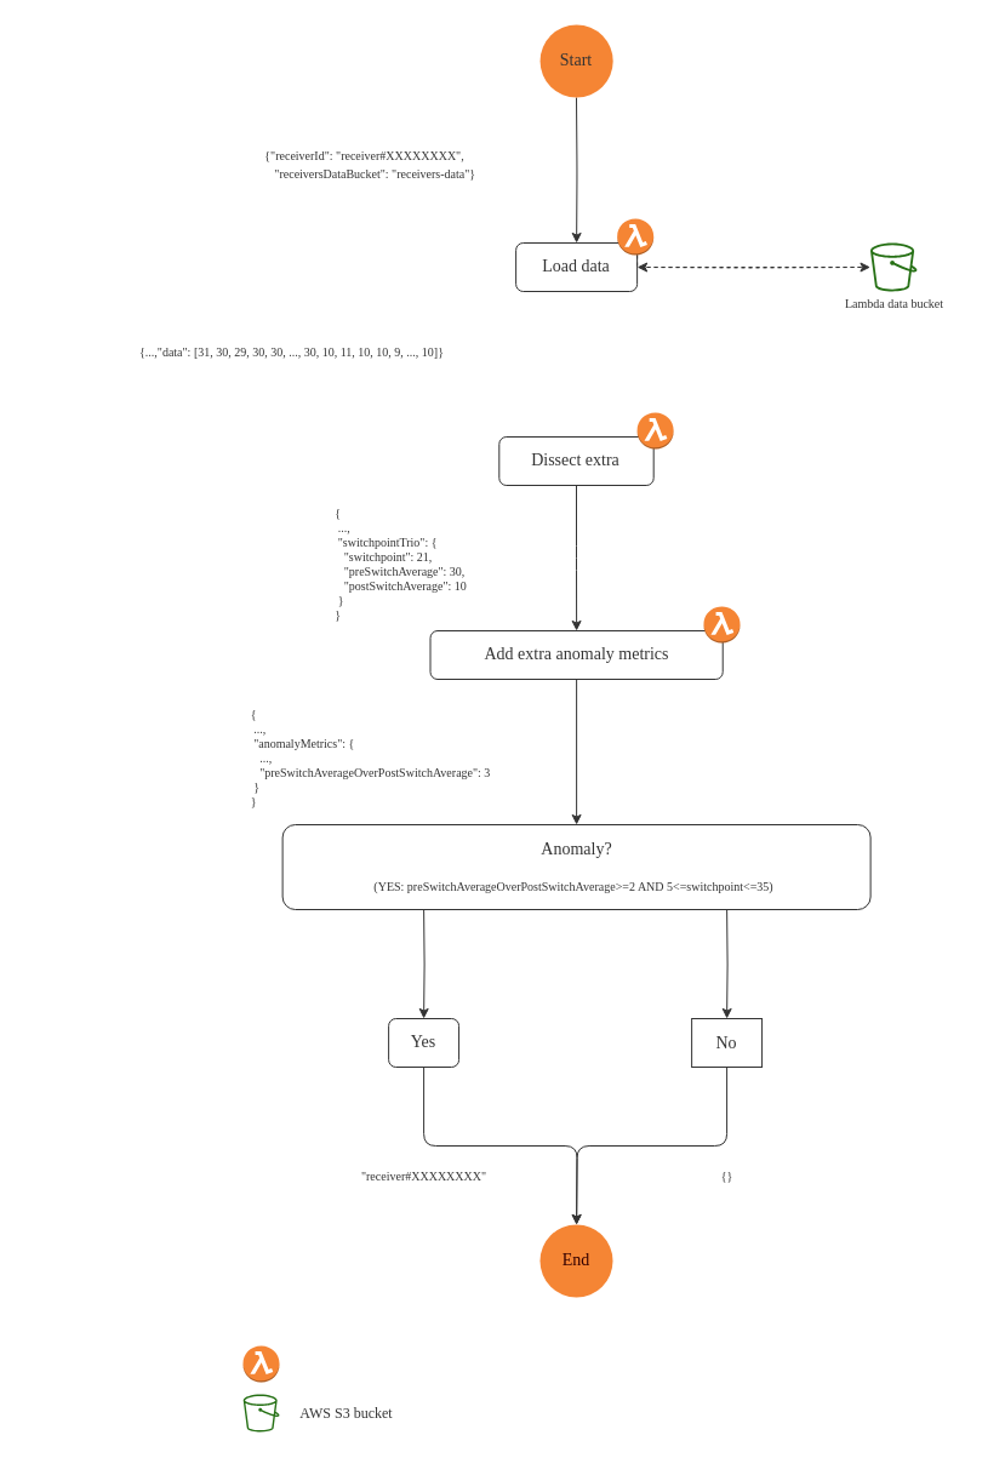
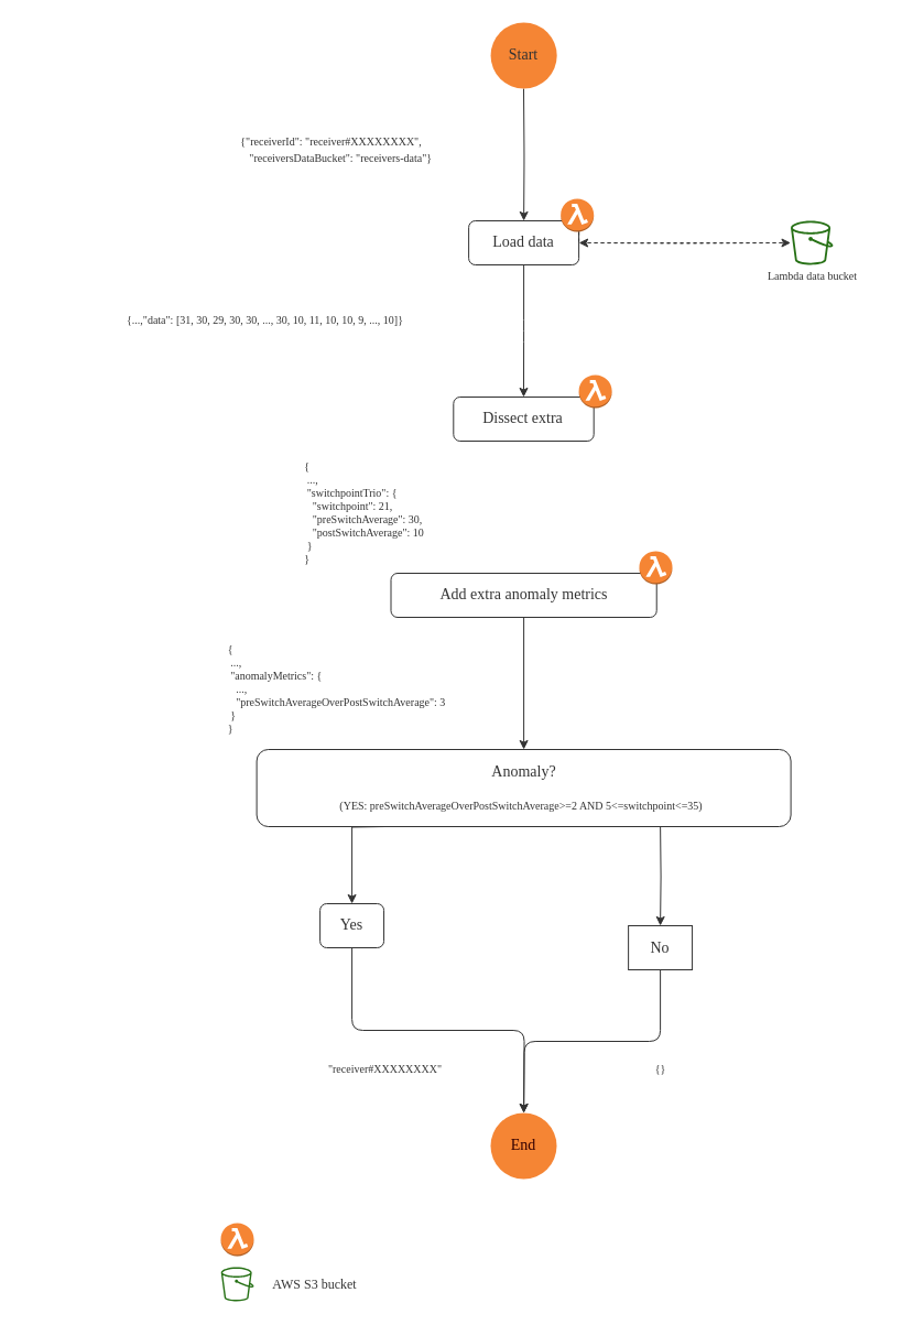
  <mxCell id="0" />
  <mxCell id="1" parent="0" />
- <mxCell id="2" style="edgeStyle=orthogonalEdgeStyle;rounded=1;orthogonalLoop=1;jettySize=auto;html=1;entryX=0.5;entryY=0;entryDx=0;entryDy=0;fontFamily=Ubuntu Mono;fontSource=https%3A%2F%2Ffonts.googleapis.com%2Fcss%3Ffamily%3DUbuntu%2BMono;strokeColor=#333333;" parent="1" source="3" target="13" edge="1"><mxGeometry relative="1" as="geometry" /></mxCell>
  <mxCell id="3" value="&lt;font data-font-src=&quot;https://fonts.googleapis.com/css?family=Fira+Code&quot; style=&quot;font-size: 14px&quot; face=&quot;Lucida Console&quot; color=&quot;#333333&quot;&gt;Dissect extra&lt;/font&gt;" style="rounded=1;whiteSpace=wrap;html=1;strokeWidth=1;fillColor=none;strokeColor=#333333;" parent="1" vertex="1"><mxGeometry x="411.31" y="360" width="127.38" height="40" as="geometry" /></mxCell>
  <mxCell id="4" value="" style="outlineConnect=0;dashed=0;verticalLabelPosition=bottom;verticalAlign=top;align=center;html=1;shape=mxgraph.aws3.lambda_function;fillColor=#F58534;gradientColor=none;strokeColor=#f0f0f0;strokeWidth=1;" parent="1" vertex="1"><mxGeometry x="525.12" y="340" width="30" height="30" as="geometry" /></mxCell>
  <mxCell id="5" value="&lt;div style=&quot;text-align: left ; font-size: 10px&quot;&gt;&lt;font face=&quot;Lucida Console&quot;&gt;&lt;font data-font-src=&quot;https://fonts.googleapis.com/css?family=Ubuntu+Mono&quot; color=&quot;#333333&quot;&gt;&amp;nbsp; &amp;nbsp; {&lt;/font&gt;&lt;/font&gt;&lt;/div&gt;&lt;div style=&quot;text-align: left ; font-size: 10px&quot;&gt;&lt;font face=&quot;Lucida Console&quot; color=&quot;#333333&quot;&gt;&amp;nbsp; &amp;nbsp; &amp;nbsp;...,&lt;/font&gt;&lt;/div&gt;&lt;div style=&quot;text-align: left ; font-size: 10px&quot;&gt;&lt;font data-font-src=&quot;https://fonts.googleapis.com/css?family=Ubuntu+Mono&quot; face=&quot;Lucida Console&quot; color=&quot;#333333&quot;&gt;&amp;nbsp; &amp;nbsp; &amp;nbsp;&quot;switchpointTrio&quot;: {&lt;/font&gt;&lt;/div&gt;&lt;div style=&quot;text-align: left ; font-size: 10px&quot;&gt;&lt;font face=&quot;Lucida Console&quot; color=&quot;#333333&quot;&gt;&lt;font data-font-src=&quot;https://fonts.googleapis.com/css?family=Ubuntu+Mono&quot;&gt;&amp;nbsp; &amp;nbsp; &amp;nbsp; &amp;nbsp;&quot;switchpoint&quot;: 21,&lt;/font&gt;&lt;br&gt;&lt;/font&gt;&lt;/div&gt;&lt;div style=&quot;text-align: left ; font-size: 10px&quot;&gt;&lt;font style=&quot;font-size: 10px&quot; data-font-src=&quot;https://fonts.googleapis.com/css?family=Roboto+Mono&quot; face=&quot;Lucida Console&quot; color=&quot;#333333&quot;&gt;&lt;font data-font-src=&quot;https://fonts.googleapis.com/css?family=Ubuntu+Mono&quot; style=&quot;font-size: 10px&quot;&gt;&amp;nbsp; &amp;nbsp; &amp;nbsp; &amp;nbsp;&lt;/font&gt;&lt;font data-font-src=&quot;https://fonts.googleapis.com/css?family=Ubuntu+Mono&quot; style=&quot;font-size: 10px&quot;&gt;&quot;preSwitchAverage&quot;: 30,&lt;/font&gt;&lt;/font&gt;&lt;/div&gt;&lt;div style=&quot;text-align: left ; font-size: 10px&quot;&gt;&lt;font style=&quot;font-size: 10px&quot; data-font-src=&quot;https://fonts.googleapis.com/css?family=Roboto+Mono&quot; face=&quot;Lucida Console&quot; color=&quot;#333333&quot;&gt;&lt;font data-font-src=&quot;https://fonts.googleapis.com/css?family=Ubuntu+Mono&quot; style=&quot;font-size: 10px&quot;&gt;&amp;nbsp; &amp;nbsp; &amp;nbsp; &amp;nbsp;&lt;/font&gt;&lt;font data-font-src=&quot;https://fonts.googleapis.com/css?family=Ubuntu+Mono&quot; style=&quot;font-size: 10px&quot;&gt;&quot;postSwitchAverage&quot;: 10&lt;/font&gt;&lt;/font&gt;&lt;/div&gt;&lt;div style=&quot;text-align: left ; font-size: 10px&quot;&gt;&lt;font style=&quot;font-size: 10px&quot; data-font-src=&quot;https://fonts.googleapis.com/css?family=Roboto+Mono&quot;&gt;&lt;font data-font-src=&quot;https://fonts.googleapis.com/css?family=Ubuntu+Mono&quot; style=&quot;font-size: 10px&quot; face=&quot;Lucida Console&quot; color=&quot;#333333&quot;&gt;&amp;nbsp; &amp;nbsp; &amp;nbsp;}&lt;/font&gt;&lt;/font&gt;&lt;/div&gt;&lt;div style=&quot;text-align: left ; font-size: 10px&quot;&gt;&lt;font style=&quot;font-size: 10px&quot; data-font-src=&quot;https://fonts.googleapis.com/css?family=Roboto+Mono&quot;&gt;&lt;font data-font-src=&quot;https://fonts.googleapis.com/css?family=Ubuntu+Mono&quot; style=&quot;font-size: 10px&quot; face=&quot;Lucida Console&quot; color=&quot;#333333&quot;&gt;&amp;nbsp; &amp;nbsp; }&amp;nbsp;&lt;/font&gt;&lt;/font&gt;&lt;/div&gt;" style="text;html=1;align=center;verticalAlign=middle;resizable=0;points=[];autosize=1;fontFamily=Ubuntu Mono;fontSource=https%3A%2F%2Ffonts.googleapis.com%2Fcss%3Ffamily%3DUbuntu%2BMono;" parent="1" vertex="1"><mxGeometry x="225.12" y="410" width="200" height="110" as="geometry" /></mxCell>
  <mxCell id="6" style="edgeStyle=orthogonalEdgeStyle;rounded=0;orthogonalLoop=1;jettySize=auto;html=1;exitX=1;exitY=0.25;exitDx=0;exitDy=0;fontFamily=Ubuntu Mono;fontSource=https%3A%2F%2Ffonts.googleapis.com%2Fcss%3Ffamily%3DUbuntu%2BMono;dashed=1;strokeColor=#333333;" parent="1" source="9" target="10" edge="1"><mxGeometry relative="1" as="geometry"><mxPoint x="710" y="210" as="targetPoint" /><Array as="points"><mxPoint x="525" y="220" /></Array></mxGeometry></mxCell>
  <mxCell id="7" style="edgeStyle=orthogonalEdgeStyle;rounded=0;orthogonalLoop=1;jettySize=auto;html=1;fontFamily=Ubuntu Mono;fontSource=https%3A%2F%2Ffonts.googleapis.com%2Fcss%3Ffamily%3DUbuntu%2BMono;entryX=1;entryY=0.5;entryDx=0;entryDy=0;dashed=1;strokeColor=#333333;" parent="1" target="9" edge="1"><mxGeometry relative="1" as="geometry"><mxPoint x="710" y="220" as="sourcePoint" /><Array as="points" /></mxGeometry></mxCell>
+ <mxCell id="8" style="edgeStyle=orthogonalEdgeStyle;rounded=1;orthogonalLoop=1;jettySize=auto;html=1;entryX=0.5;entryY=0;entryDx=0;entryDy=0;fontFamily=Ubuntu Mono;fontSource=https%3A%2F%2Ffonts.googleapis.com%2Fcss%3Ffamily%3DUbuntu%2BMono;strokeColor=#333333;" parent="1" source="9" target="3" edge="1"><mxGeometry relative="1" as="geometry" /></mxCell>
  <mxCell id="9" value="&lt;font data-font-src=&quot;https://fonts.googleapis.com/css?family=Fira+Code&quot; style=&quot;font-size: 14px&quot; face=&quot;Lucida Console&quot; color=&quot;#333333&quot;&gt;Load data&lt;/font&gt;" style="rounded=1;whiteSpace=wrap;html=1;strokeWidth=1;fillColor=none;strokeColor=#333333;" parent="1" vertex="1"><mxGeometry x="425.12" y="200" width="100" height="40" as="geometry" /></mxCell>
  <mxCell id="10" value="" style="outlineConnect=0;fontColor=#232F3E;gradientColor=none;fillColor=#277116;strokeColor=none;dashed=0;verticalLabelPosition=bottom;verticalAlign=top;align=center;html=1;fontSize=12;fontStyle=0;aspect=fixed;pointerEvents=1;shape=mxgraph.aws4.bucket;sketch=0;" parent="1" vertex="1"><mxGeometry x="717.5" y="200" width="38.46" height="40" as="geometry" /></mxCell>
  <mxCell id="11" value="&lt;font style=&quot;font-size: 10px&quot; data-font-src=&quot;https://fonts.googleapis.com/css?family=Roboto+Mono&quot; face=&quot;Lucida Console&quot; color=&quot;#333333&quot;&gt;Lambda data bucket&lt;/font&gt;" style="text;html=1;align=center;verticalAlign=middle;resizable=0;points=[];autosize=1;fontFamily=Ubuntu Mono;" parent="1" vertex="1"><mxGeometry x="666.73" y="240" width="140" height="20" as="geometry" /></mxCell>
  <mxCell id="12" style="edgeStyle=orthogonalEdgeStyle;rounded=1;orthogonalLoop=1;jettySize=auto;html=1;entryX=0.5;entryY=0;entryDx=0;entryDy=0;fontFamily=Ubuntu Mono;fontSource=https%3A%2F%2Ffonts.googleapis.com%2Fcss%3Ffamily%3DUbuntu%2BMono;strokeColor=#333333;" parent="1" source="13" target="17" edge="1"><mxGeometry relative="1" as="geometry" /></mxCell>
  <mxCell id="13" value="&lt;font data-font-src=&quot;https://fonts.googleapis.com/css?family=Ubuntu+Mono&quot; style=&quot;font-size: 14px&quot; face=&quot;Lucida Console&quot; color=&quot;#333333&quot;&gt;Add extra anomaly metrics&lt;/font&gt;" style="rounded=1;whiteSpace=wrap;html=1;strokeWidth=1;fillColor=none;strokeColor=#333333;" parent="1" vertex="1"><mxGeometry x="354.51" y="520" width="241.22" height="40" as="geometry" /></mxCell>
  <mxCell id="14" value="" style="outlineConnect=0;dashed=0;verticalLabelPosition=bottom;verticalAlign=top;align=center;html=1;shape=mxgraph.aws3.lambda_function;fillColor=#F58534;gradientColor=none;strokeColor=#f0f0f0;strokeWidth=1;" parent="1" vertex="1"><mxGeometry x="508.69" y="180" width="30" height="30" as="geometry" /></mxCell>
  <mxCell id="15" style="edgeStyle=orthogonalEdgeStyle;rounded=0;orthogonalLoop=1;jettySize=auto;html=1;entryX=0.5;entryY=0;entryDx=0;entryDy=0;strokeColor=#333333;" parent="1" target="20" edge="1"><mxGeometry relative="1" as="geometry"><mxPoint x="349.12" y="750" as="sourcePoint" /></mxGeometry></mxCell>
  <mxCell id="16" style="edgeStyle=orthogonalEdgeStyle;rounded=0;orthogonalLoop=1;jettySize=auto;html=1;entryX=0.5;entryY=0;entryDx=0;entryDy=0;strokeColor=#333333;" parent="1" target="22" edge="1"><mxGeometry relative="1" as="geometry"><mxPoint x="599.12" y="750" as="sourcePoint" /></mxGeometry></mxCell>
  <mxCell id="17" value="&lt;font data-font-src=&quot;https://fonts.googleapis.com/css?family=Roboto+Mono&quot;&gt;&lt;font data-font-src=&quot;https://fonts.googleapis.com/css?family=Fira+Code&quot; color=&quot;#333333&quot;&gt;&lt;font data-font-src=&quot;https://fonts.googleapis.com/css?family=Fira+Code&quot; style=&quot;font-size: 14px&quot;&gt;&lt;font face=&quot;Lucida Console&quot;&gt;Anomaly?&lt;/font&gt;&lt;br&gt;&lt;/font&gt;&lt;font style=&quot;font-size: 10px&quot;&gt;&lt;br&gt;&lt;font data-font-src=&quot;https://fonts.googleapis.com/css?family=Fira+Code&quot; face=&quot;Lucida Console&quot;&gt;(YES: preSwitchAverageOverPostSwitchAverage&lt;/font&gt;&lt;font data-font-src=&quot;https://fonts.googleapis.com/css?family=Fira+Code&quot; face=&quot;Fira Code&quot;&gt;&amp;gt;=&lt;/font&gt;&lt;font data-font-src=&quot;https://fonts.googleapis.com/css?family=Fira+Code&quot; face=&quot;Lucida Console&quot;&gt;2 AND 5&lt;/font&gt;&lt;font data-font-src=&quot;https://fonts.googleapis.com/css?family=Fira+Code&quot; face=&quot;Fira Code&quot;&gt;&amp;lt;=&lt;/font&gt;&lt;font data-font-src=&quot;https://fonts.googleapis.com/css?family=Fira+Code&quot; face=&quot;Lucida Console&quot;&gt;switchpoint&lt;/font&gt;&lt;font data-font-src=&quot;https://fonts.googleapis.com/css?family=Fira+Code&quot; face=&quot;Fira Code&quot;&gt;&amp;lt;=&lt;/font&gt;&lt;font data-font-src=&quot;https://fonts.googleapis.com/css?family=Fira+Code&quot; face=&quot;Lucida Console&quot;&gt;35)&lt;/font&gt;&lt;font face=&quot;fira code&quot;&gt;&amp;nbsp;&amp;nbsp;&lt;/font&gt;&lt;/font&gt;&lt;/font&gt;&lt;br style=&quot;font-family: &amp;#34;fira code&amp;#34;&quot;&gt;&lt;/font&gt;" style="rounded=1;whiteSpace=wrap;html=1;strokeWidth=1;fillColor=none;strokeColor=#333333;" parent="1" vertex="1"><mxGeometry x="232.62" y="680" width="485" height="70" as="geometry" /></mxCell>
  <mxCell id="18" value="&lt;div style=&quot;text-align: left ; font-size: 10px&quot;&gt;&lt;font face=&quot;Lucida Console&quot;&gt;&lt;font data-font-src=&quot;https://fonts.googleapis.com/css?family=Ubuntu+Mono&quot; color=&quot;#333333&quot;&gt;&amp;nbsp; &amp;nbsp; {&lt;/font&gt;&lt;/font&gt;&lt;/div&gt;&lt;div style=&quot;text-align: left ; font-size: 10px&quot;&gt;&lt;font face=&quot;Lucida Console&quot; color=&quot;#333333&quot;&gt;&amp;nbsp; &amp;nbsp; &amp;nbsp;...,&lt;/font&gt;&lt;/div&gt;&lt;div style=&quot;text-align: left ; font-size: 10px&quot;&gt;&lt;font style=&quot;font-size: 10px&quot; data-font-src=&quot;https://fonts.googleapis.com/css?family=Roboto+Mono&quot;&gt;&lt;font data-font-src=&quot;https://fonts.googleapis.com/css?family=Ubuntu+Mono&quot; style=&quot;font-size: 10px&quot; face=&quot;Lucida Console&quot; color=&quot;#333333&quot;&gt;&amp;nbsp; &amp;nbsp; &amp;nbsp;&quot;anomalyMetrics&quot;: {&lt;/font&gt;&lt;/font&gt;&lt;/div&gt;&lt;div style=&quot;text-align: left ; font-size: 10px&quot;&gt;&lt;font style=&quot;font-size: 10px&quot; data-font-src=&quot;https://fonts.googleapis.com/css?family=Roboto+Mono&quot;&gt;&lt;font data-font-src=&quot;https://fonts.googleapis.com/css?family=Ubuntu+Mono&quot; style=&quot;font-size: 10px&quot; face=&quot;Lucida Console&quot; color=&quot;#333333&quot;&gt;&amp;nbsp; &amp;nbsp; &amp;nbsp; &amp;nbsp;...,&lt;/font&gt;&lt;/font&gt;&lt;/div&gt;&lt;div style=&quot;text-align: left ; font-size: 10px&quot;&gt;&lt;font style=&quot;font-size: 10px&quot; data-font-src=&quot;https://fonts.googleapis.com/css?family=Roboto+Mono&quot;&gt;&lt;font data-font-src=&quot;https://fonts.googleapis.com/css?family=Ubuntu+Mono&quot; style=&quot;font-size: 10px&quot; face=&quot;Lucida Console&quot; color=&quot;#333333&quot;&gt;&amp;nbsp; &amp;nbsp; &amp;nbsp; &amp;nbsp;&quot;preSwitchAverageOverPostSwitchAverage&quot;: 3&lt;/font&gt;&lt;/font&gt;&lt;/div&gt;&lt;div style=&quot;text-align: left ; font-size: 10px&quot;&gt;&lt;font style=&quot;font-size: 10px&quot; data-font-src=&quot;https://fonts.googleapis.com/css?family=Roboto+Mono&quot;&gt;&lt;font data-font-src=&quot;https://fonts.googleapis.com/css?family=Ubuntu+Mono&quot; style=&quot;font-size: 10px&quot; face=&quot;Lucida Console&quot; color=&quot;#333333&quot;&gt;&amp;nbsp; &amp;nbsp; &amp;nbsp;}&amp;nbsp;&amp;nbsp;&lt;/font&gt;&lt;/font&gt;&lt;/div&gt;&lt;div style=&quot;text-align: left ; font-size: 10px&quot;&gt;&lt;font style=&quot;font-size: 10px&quot; data-font-src=&quot;https://fonts.googleapis.com/css?family=Roboto+Mono&quot;&gt;&lt;font data-font-src=&quot;https://fonts.googleapis.com/css?family=Ubuntu+Mono&quot; style=&quot;font-size: 10px&quot; face=&quot;Lucida Console&quot; color=&quot;#333333&quot;&gt;&amp;nbsp; &amp;nbsp; }&lt;/font&gt;&lt;/font&gt;&lt;/div&gt;" style="text;html=1;align=center;verticalAlign=middle;resizable=0;points=[];autosize=1;fontFamily=Ubuntu Mono;fontSource=https%3A%2F%2Ffonts.googleapis.com%2Fcss%3Ffamily%3DUbuntu%2BMono;" parent="1" vertex="1"><mxGeometry x="145" y="575" width="310" height="100" as="geometry" /></mxCell>
  <mxCell id="19" style="edgeStyle=orthogonalEdgeStyle;rounded=1;orthogonalLoop=1;jettySize=auto;html=1;exitX=0.5;exitY=1;exitDx=0;exitDy=0;fontFamily=Ubuntu Mono;fontSource=https%3A%2F%2Ffonts.googleapis.com%2Fcss%3Ffamily%3DUbuntu%2BMono;strokeColor=#333333;" parent="1" source="20" edge="1"><mxGeometry relative="1" as="geometry"><mxPoint x="475.11" y="1010" as="targetPoint" /></mxGeometry></mxCell>
- <mxCell id="20" value="&lt;font data-font-src=&quot;https://fonts.googleapis.com/css?family=Fira+Code&quot; style=&quot;font-size: 14px&quot; face=&quot;Lucida Console&quot; color=&quot;#333333&quot;&gt;Yes&lt;/font&gt;" style="rounded=1;whiteSpace=wrap;html=1;strokeWidth=1;fillColor=none;strokeColor=#333333;" parent="1" vertex="1"><mxGeometry x="320.12" y="840" width="57.95" height="40" as="geometry" /></mxCell>
+ <mxCell id="20" value="&lt;font data-font-src=&quot;https://fonts.googleapis.com/css?family=Fira+Code&quot; style=&quot;font-size: 14px&quot; face=&quot;Lucida Console&quot; color=&quot;#333333&quot;&gt;Yes&lt;/font&gt;" style="rounded=1;whiteSpace=wrap;html=1;strokeWidth=1;fillColor=none;strokeColor=#333333;" parent="1" vertex="1"><mxGeometry x="290.12" y="820" width="57.95" height="40" as="geometry" /></mxCell>
  <mxCell id="21" style="edgeStyle=orthogonalEdgeStyle;rounded=1;orthogonalLoop=1;jettySize=auto;html=1;exitX=0.5;exitY=1;exitDx=0;exitDy=0;entryX=0.5;entryY=0;entryDx=0;entryDy=0;fontFamily=Ubuntu Mono;fontSource=https%3A%2F%2Ffonts.googleapis.com%2Fcss%3Ffamily%3DUbuntu%2BMono;strokeColor=#333333;" parent="1" source="22" edge="1"><mxGeometry relative="1" as="geometry"><mxPoint x="475.11" y="1010" as="targetPoint" /></mxGeometry></mxCell>
  <mxCell id="22" value="&lt;span style=&quot;font-size: 14px&quot;&gt;&lt;font face=&quot;Lucida Console&quot; color=&quot;#333333&quot;&gt;No&lt;/font&gt;&lt;/span&gt;" style="whiteSpace=wrap;html=1;strokeWidth=1;fillColor=none;strokeColor=#333333;rounded=0;" parent="1" vertex="1"><mxGeometry x="570.12" y="840" width="57.95" height="40" as="geometry" /></mxCell>
  <mxCell id="23" value="&lt;font data-font-src=&quot;https://fonts.googleapis.com/css?family=Roboto+Mono&quot; style=&quot;font-size: 10px&quot; face=&quot;Lucida Console&quot; color=&quot;#333333&quot;&gt;&quot;receiver#XXXXXXXX&quot;&lt;/font&gt;" style="text;html=1;align=center;verticalAlign=middle;resizable=0;points=[];autosize=1;fontFamily=Ubuntu Mono;" parent="1" vertex="1"><mxGeometry x="284.09" y="960" width="130" height="20" as="geometry" /></mxCell>
  <mxCell id="24" value="&lt;font data-font-src=&quot;https://fonts.googleapis.com/css?family=Roboto+Mono&quot; style=&quot;font-size: 10px&quot; face=&quot;Lucida Console&quot; color=&quot;#333333&quot;&gt;{}&lt;/font&gt;" style="text;html=1;align=center;verticalAlign=middle;resizable=0;points=[];autosize=1;fontFamily=Ubuntu Mono;" parent="1" vertex="1"><mxGeometry x="584.09" y="960" width="30" height="20" as="geometry" /></mxCell>
  <mxCell id="25" style="edgeStyle=orthogonalEdgeStyle;rounded=1;orthogonalLoop=1;jettySize=auto;html=1;entryX=0.5;entryY=0;entryDx=0;entryDy=0;fontFamily=Ubuntu Mono;fontSource=https%3A%2F%2Ffonts.googleapis.com%2Fcss%3Ffamily%3DUbuntu%2BMono;strokeColor=#333333;" parent="1" target="9" edge="1"><mxGeometry relative="1" as="geometry"><mxPoint x="475" y="80" as="sourcePoint" /></mxGeometry></mxCell>
  <mxCell id="26" value="&lt;span style=&quot;font-family: &amp;#34;roboto mono&amp;#34; ; font-size: 10px&quot;&gt;&lt;br&gt;&lt;/span&gt;" style="text;html=1;align=center;verticalAlign=middle;resizable=0;points=[];autosize=1;" parent="1" vertex="1"><mxGeometry x="189" y="270" width="20" height="20" as="geometry" /></mxCell>
  <mxCell id="27" value="" style="outlineConnect=0;dashed=0;verticalLabelPosition=bottom;verticalAlign=top;align=center;html=1;shape=mxgraph.aws3.lambda_function;fillColor=#F58534;gradientColor=none;strokeColor=#f0f0f0;strokeWidth=1;" parent="1" vertex="1"><mxGeometry x="580" y="500" width="30" height="30" as="geometry" /></mxCell>
  <mxCell id="28" value="" style="outlineConnect=0;dashed=0;verticalLabelPosition=bottom;verticalAlign=top;align=center;html=1;shape=mxgraph.aws3.lambda_function;fillColor=#F58534;gradientColor=none;strokeColor=#f0f0f0;strokeWidth=1;" vertex="1" parent="1"><mxGeometry x="200" y="1110" width="30" height="30" as="geometry" /></mxCell>
  <mxCell id="29" value="" style="outlineConnect=0;fontColor=#232F3E;gradientColor=none;fillColor=#277116;strokeColor=none;dashed=0;verticalLabelPosition=bottom;verticalAlign=top;align=center;html=1;fontSize=12;fontStyle=0;aspect=fixed;pointerEvents=1;shape=mxgraph.aws4.bucket;sketch=0;" vertex="1" parent="1"><mxGeometry x="200.19" y="1150" width="29.81" height="31" as="geometry" /></mxCell>
  <mxCell id="30" value="&lt;font face=&quot;Lucida Console&quot; color=&quot;#333333&quot;&gt;AWS S3 bucket&lt;/font&gt;" style="text;html=1;align=center;verticalAlign=middle;resizable=0;points=[];autosize=1;" vertex="1" parent="1"><mxGeometry x="230" y="1155.5" width="110" height="20" as="geometry" /></mxCell>
  <mxCell id="31" value="&lt;font face=&quot;Lucida Console&quot; color=&quot;#333333&quot;&gt;&lt;span style=&quot;font-size: 14px&quot;&gt;Start&lt;/span&gt;&lt;/font&gt;" style="ellipse;whiteSpace=wrap;html=1;aspect=fixed;shadow=0;sketch=0;strokeWidth=1;fontFamily=Ubuntu Mono;fontSource=https%3A%2F%2Ffonts.googleapis.com%2Fcss%3Ffamily%3DUbuntu%2BMono;fontColor=#ffffff;fillColor=#f58534;strokeColor=none;" vertex="1" parent="1"><mxGeometry x="445.06" y="20" width="60.12" height="60.12" as="geometry" /></mxCell>
  <mxCell id="32" value="&lt;font data-font-src=&quot;https://fonts.googleapis.com/css?family=Fira+Code&quot; style=&quot;font-size: 14px&quot; color=&quot;#330000&quot; face=&quot;Lucida Console&quot;&gt;End&lt;/font&gt;" style="ellipse;whiteSpace=wrap;html=1;aspect=fixed;shadow=0;sketch=0;strokeWidth=1;fontFamily=Ubuntu Mono;fontSource=https%3A%2F%2Ffonts.googleapis.com%2Fcss%3Ffamily%3DUbuntu%2BMono;fillColor=#f58534;strokeColor=none;" vertex="1" parent="1"><mxGeometry x="445" y="1010" width="60" height="60" as="geometry" /></mxCell>
  <mxCell id="33" value="&lt;font face=&quot;Lucida Console&quot; color=&quot;#333333&quot;&gt;&lt;span style=&quot;font-size: 10px&quot;&gt;{&quot;receiverId&quot;: &quot;receiver#XXXXXXXX&quot;,&lt;br&gt;&lt;/span&gt;&lt;span style=&quot;font-size: 10px&quot;&gt;&amp;nbsp; &amp;nbsp; &amp;nbsp; &amp;nbsp;&quot;receiversDataBucket&quot;: &quot;receivers-data&quot;&lt;/span&gt;&lt;span style=&quot;font-size: 10px&quot;&gt;}&lt;/span&gt;&lt;/font&gt;" style="text;html=1;align=center;verticalAlign=middle;resizable=0;points=[];autosize=1;" vertex="1" parent="1"><mxGeometry x="150" y="120" width="300" height="30" as="geometry" /></mxCell>
  <mxCell id="34" value="&lt;span style=&quot;font-size: 10px&quot;&gt;&lt;font face=&quot;Lucida Console&quot; color=&quot;#333333&quot;&gt;{...,&quot;data&quot;: [31, 30, 29, 30, 30, ..., 30,&amp;nbsp;&lt;/font&gt;&lt;/span&gt;&lt;span style=&quot;font-size: 10px&quot;&gt;&lt;font face=&quot;Lucida Console&quot; color=&quot;#333333&quot;&gt;10, 11, 10, 10, 9, ..., 10]}&lt;/font&gt;&lt;br&gt;&lt;/span&gt;" style="text;html=1;align=center;verticalAlign=middle;resizable=0;points=[];autosize=1;" vertex="1" parent="1"><mxGeometry y="280" width="440" height="20" as="geometry" x="20" /></mxCell>
